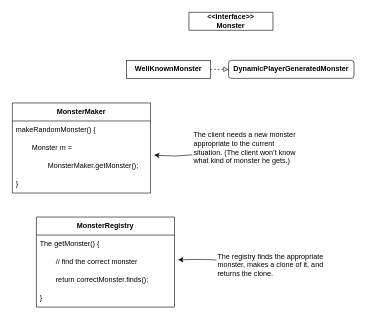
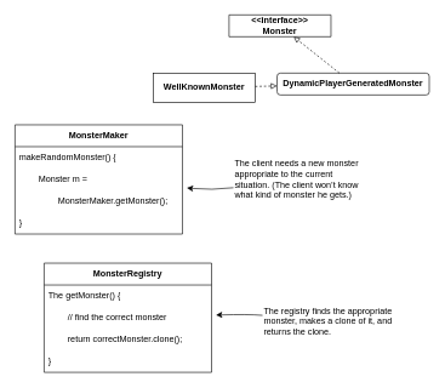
  <mxCell id="0" />
  <mxCell id="1" parent="0" />
  <mxCell id="2" value="&amp;lt;&amp;lt;interface&amp;gt;&amp;gt;&lt;br&gt;Monster" style="swimlane;fontStyle=1;childLayout=stackLayout;horizontal=1;startSize=30;horizontalStack=0;resizeParent=1;resizeParentMax=0;resizeLast=0;collapsible=1;marginBottom=0;whiteSpace=wrap;html=1;" vertex="1" parent="1"><mxGeometry x="314" y="20" width="140" height="30" as="geometry" /></mxCell>
- <mxCell id="3" value="WellKnownMonster" style="rounded=0;whiteSpace=wrap;html=1;fontStyle=1" vertex="1" parent="1"><mxGeometry x="210" y="100" width="140" height="30" as="geometry" /></mxCell>
+ <mxCell id="3" value="WellKnownMonster" style="rounded=0;whiteSpace=wrap;html=1;fontStyle=1" vertex="1" parent="1"><mxGeometry x="210" y="100" width="140" height="40" as="geometry" /></mxCell>
  <mxCell id="4" value="DynamicPlayerGeneratedMonster" style="whiteSpace=wrap;html=1;fontStyle=1;rounded=1;" vertex="1" parent="1"><mxGeometry x="380" y="100" width="209" height="30" as="geometry" /></mxCell>
  <mxCell id="5" value="" style="endArrow=block;html=1;rounded=0;endFill=0;dashed=1;" edge="1" parent="1" source="3" target="4"><mxGeometry width="50" height="50" relative="1" as="geometry"><mxPoint x="150" y="260" as="sourcePoint" /><mxPoint x="200" y="210" as="targetPoint" /></mxGeometry></mxCell>
+ <mxCell id="6" value="" style="endArrow=block;html=1;rounded=0;endFill=0;dashed=1;" edge="1" parent="1" source="4" target="2"><mxGeometry width="50" height="50" relative="1" as="geometry"><mxPoint x="285.125" y="110" as="sourcePoint" /><mxPoint x="368.875" y="60" as="targetPoint" /></mxGeometry></mxCell>
  <mxCell id="7" value="MonsterMaker" style="swimlane;fontStyle=1;childLayout=stackLayout;horizontal=1;startSize=30;horizontalStack=0;resizeParent=1;resizeParentMax=0;resizeLast=0;collapsible=1;marginBottom=0;whiteSpace=wrap;html=1;" vertex="1" parent="1"><mxGeometry x="20" y="171" width="230" height="150" as="geometry" /></mxCell>
  <mxCell id="8" value="makeRandomMonster() {" style="text;strokeColor=none;fillColor=none;align=left;verticalAlign=middle;spacingLeft=4;spacingRight=4;overflow=hidden;points=[[0,0.5],[1,0.5]];portConstraint=eastwest;rotatable=0;whiteSpace=wrap;html=1;" vertex="1" parent="7"><mxGeometry y="30" width="230" height="30" as="geometry" /></mxCell>
  <mxCell id="9" value="&lt;span style=&quot;white-space: pre;&quot;&gt;&#09;&lt;/span&gt;Monster m =" style="text;strokeColor=none;fillColor=none;align=left;verticalAlign=middle;spacingLeft=4;spacingRight=4;overflow=hidden;points=[[0,0.5],[1,0.5]];portConstraint=eastwest;rotatable=0;whiteSpace=wrap;html=1;" vertex="1" parent="7"><mxGeometry y="60" width="230" height="30" as="geometry" /></mxCell>
  <mxCell id="10" value="&lt;span style=&quot;white-space: pre;&quot;&gt;&#09;&lt;/span&gt;&lt;span style=&quot;white-space: pre;&quot;&gt;&#09;&lt;/span&gt;MonsterMaker.getMonster();" style="text;strokeColor=none;fillColor=none;align=left;verticalAlign=middle;spacingLeft=4;spacingRight=4;overflow=hidden;points=[[0,0.5],[1,0.5]];portConstraint=eastwest;rotatable=0;whiteSpace=wrap;html=1;" vertex="1" parent="7"><mxGeometry y="90" width="230" height="30" as="geometry" /></mxCell>
  <mxCell id="11" value="}" style="text;strokeColor=none;fillColor=none;align=left;verticalAlign=middle;spacingLeft=4;spacingRight=4;overflow=hidden;points=[[0,0.5],[1,0.5]];portConstraint=eastwest;rotatable=0;whiteSpace=wrap;html=1;" vertex="1" parent="7"><mxGeometry y="120" width="230" height="30" as="geometry" /></mxCell>
  <mxCell id="12" value="MonsterRegistry" style="swimlane;fontStyle=1;childLayout=stackLayout;horizontal=1;startSize=30;horizontalStack=0;resizeParent=1;resizeParentMax=0;resizeLast=0;collapsible=1;marginBottom=0;whiteSpace=wrap;html=1;" vertex="1" parent="1"><mxGeometry x="60" y="361" width="230" height="150" as="geometry" /></mxCell>
  <mxCell id="13" value="The getMonster() {" style="text;strokeColor=none;fillColor=none;align=left;verticalAlign=middle;spacingLeft=4;spacingRight=4;overflow=hidden;points=[[0,0.5],[1,0.5]];portConstraint=eastwest;rotatable=0;whiteSpace=wrap;html=1;" vertex="1" parent="12"><mxGeometry y="30" width="230" height="30" as="geometry" /></mxCell>
  <mxCell id="14" value="&lt;span style=&quot;white-space: pre;&quot;&gt;&#09;&lt;/span&gt;// find the correct monster" style="text;strokeColor=none;fillColor=none;align=left;verticalAlign=middle;spacingLeft=4;spacingRight=4;overflow=hidden;points=[[0,0.5],[1,0.5]];portConstraint=eastwest;rotatable=0;whiteSpace=wrap;html=1;" vertex="1" parent="12"><mxGeometry y="60" width="230" height="30" as="geometry" /></mxCell>
- <mxCell id="15" value="&lt;span style=&quot;white-space: pre;&quot;&gt;&#09;&lt;/span&gt;return correctMonster.finds();" style="text;strokeColor=none;fillColor=none;align=left;verticalAlign=middle;spacingLeft=4;spacingRight=4;overflow=hidden;points=[[0,0.5],[1,0.5]];portConstraint=eastwest;rotatable=0;whiteSpace=wrap;html=1;" vertex="1" parent="12"><mxGeometry y="90" width="230" height="30" as="geometry" /></mxCell>
+ <mxCell id="15" value="&lt;span style=&quot;white-space: pre;&quot;&gt;&#09;&lt;/span&gt;return correctMonster.clone();" style="text;strokeColor=none;fillColor=none;align=left;verticalAlign=middle;spacingLeft=4;spacingRight=4;overflow=hidden;points=[[0,0.5],[1,0.5]];portConstraint=eastwest;rotatable=0;whiteSpace=wrap;html=1;" vertex="1" parent="12"><mxGeometry y="90" width="230" height="30" as="geometry" /></mxCell>
  <mxCell id="16" value="}" style="text;strokeColor=none;fillColor=none;align=left;verticalAlign=middle;spacingLeft=4;spacingRight=4;overflow=hidden;points=[[0,0.5],[1,0.5]];portConstraint=eastwest;rotatable=0;whiteSpace=wrap;html=1;" vertex="1" parent="12"><mxGeometry y="120" width="230" height="30" as="geometry" /></mxCell>
  <mxCell id="17" value="&lt;div&gt;The registry finds the appropriate&lt;/div&gt;&lt;div&gt;monster, makes a clone of it, and&lt;/div&gt;&lt;div&gt;returns the clone.&lt;/div&gt;" style="text;html=1;align=left;verticalAlign=middle;resizable=0;points=[];autosize=1;strokeColor=none;fillColor=none;" vertex="1" parent="1"><mxGeometry x="360" y="411" width="200" height="60" as="geometry" /></mxCell>
  <mxCell id="18" value="&lt;div&gt;The client needs a new monster&lt;/div&gt;&lt;div&gt;appropriate to the current&lt;/div&gt;&lt;div&gt;situation. (The client won’t know&lt;/div&gt;&lt;div&gt;what kind of monster he gets.)&lt;/div&gt;" style="text;html=1;align=left;verticalAlign=middle;resizable=0;points=[];autosize=1;strokeColor=none;fillColor=none;" vertex="1" parent="1"><mxGeometry x="320" y="211" width="190" height="70" as="geometry" /></mxCell>
  <mxCell id="19" value="" style="endArrow=classic;html=1;strokeColor=default;curved=1;targetPerimeterSpacing=6;" edge="1" parent="1" source="18" target="7"><mxGeometry width="50" height="50" relative="1" as="geometry"><mxPoint x="300" y="371" as="sourcePoint" /><mxPoint x="350" y="321" as="targetPoint" /><Array as="points"><mxPoint x="290" y="261" /></Array></mxGeometry></mxCell>
  <mxCell id="20" value="" style="endArrow=classic;html=1;strokeColor=default;curved=1;targetPerimeterSpacing=6;" edge="1" parent="1" source="17" target="12"><mxGeometry width="50" height="50" relative="1" as="geometry"><mxPoint x="330" y="267.4" as="sourcePoint" /><mxPoint x="266" y="267.71" as="targetPoint" /><Array as="points"><mxPoint x="340" y="431" /></Array></mxGeometry></mxCell>
